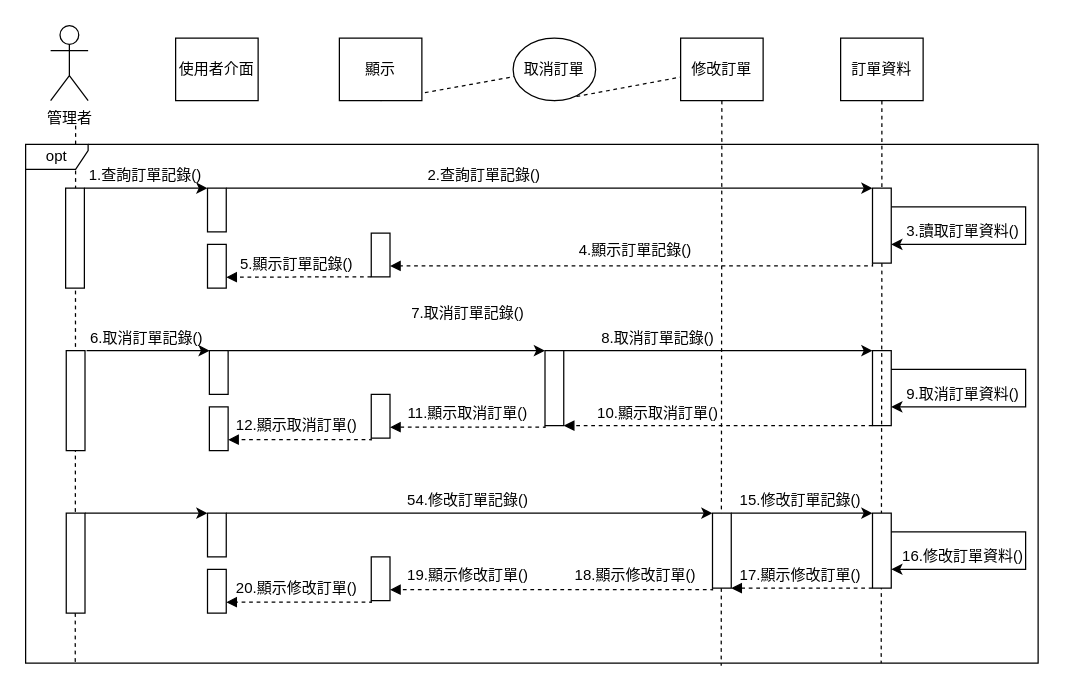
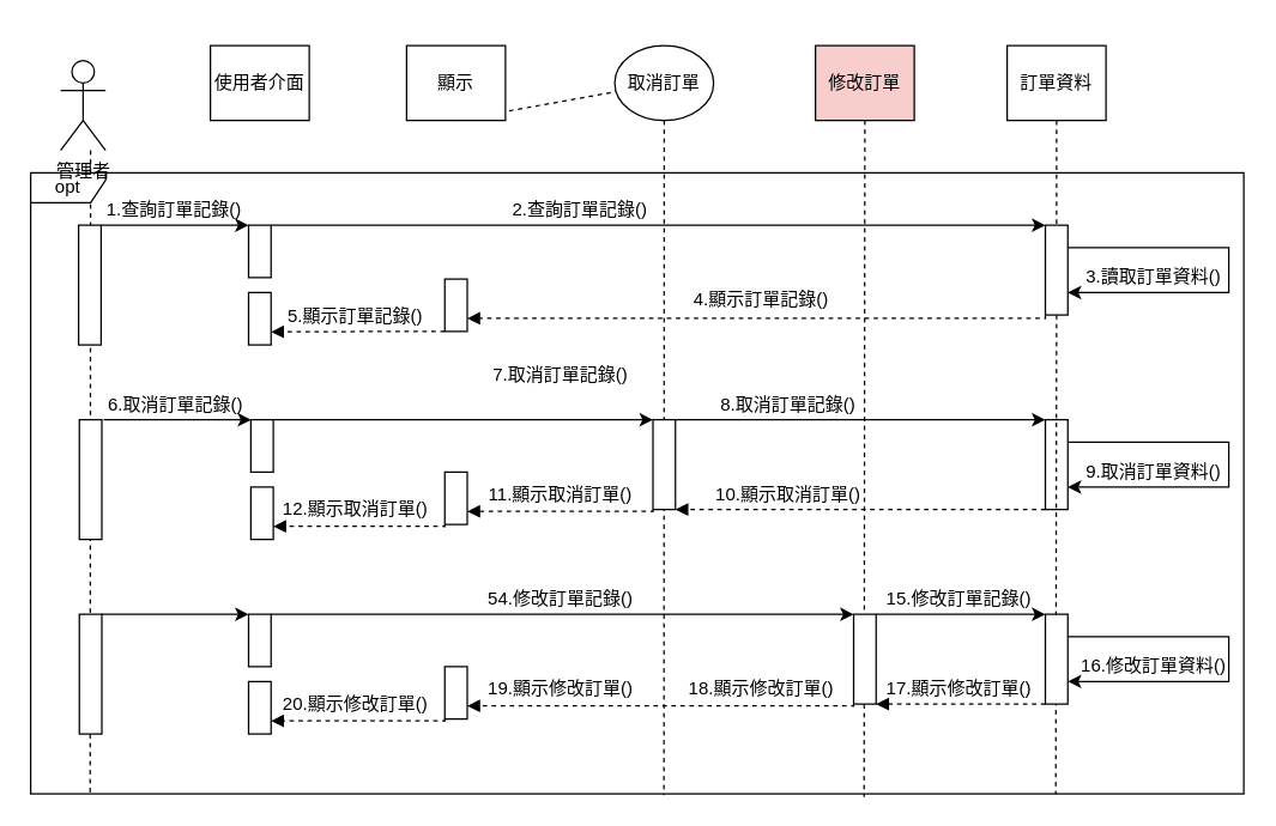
  <mxCell id="0" />
  <mxCell id="1" parent="0" />
  <mxCell id="2" value="" style="endArrow=none;dashed=1;html=1;exitX=0.5;exitY=1;exitDx=0;exitDy=0;entryX=0.687;entryY=1.005;entryDx=0;entryDy=0;entryPerimeter=0;" edge="1" parent="1" source="43" target="6"><mxGeometry width="50" height="50" relative="1" as="geometry"><mxPoint x="634.3" y="80" as="sourcePoint" /><mxPoint x="577" y="570" as="targetPoint" /></mxGeometry></mxCell>
- <mxCell id="3" value="" style="endArrow=none;dashed=1;html=1;exitX=0.5;exitY=1;exitDx=0;exitDy=0;" edge="1" parent="1" source="23" target="43"><mxGeometry width="50" height="50" relative="1" as="geometry"><mxPoint x="507.8" y="80" as="sourcePoint" /><mxPoint x="391" y="100" as="targetPoint" /></mxGeometry></mxCell>
+ <mxCell id="3" value="" style="endArrow=none;dashed=1;html=1;exitX=0.5;exitY=1;exitDx=0;exitDy=0;entryX=0.522;entryY=1.002;entryDx=0;entryDy=0;entryPerimeter=0;" edge="1" parent="1" source="23" target="6"><mxGeometry width="50" height="50" relative="1" as="geometry"><mxPoint x="507.8" y="80" as="sourcePoint" /><mxPoint x="391" y="100" as="targetPoint" /></mxGeometry></mxCell>
  <mxCell id="4" value="" style="endArrow=none;dashed=1;html=1;exitX=0.5;exitY=1;exitDx=0;exitDy=0;" edge="1" parent="1" source="22" target="23"><mxGeometry width="50" height="50" relative="1" as="geometry"><mxPoint x="374.3" y="80" as="sourcePoint" /><mxPoint x="300" y="590" as="targetPoint" /></mxGeometry></mxCell>
  <mxCell id="5" value="" style="endArrow=none;dashed=1;html=1;entryX=0.049;entryY=0.998;entryDx=0;entryDy=0;entryPerimeter=0;" edge="1" parent="1" target="6"><mxGeometry width="50" height="50" relative="1" as="geometry"><mxPoint x="60" y="100" as="sourcePoint" /><mxPoint x="118.6" y="460" as="targetPoint" /></mxGeometry></mxCell>
  <mxCell id="6" value="opt" style="shape=umlFrame;whiteSpace=wrap;html=1;width=50;height=20;" vertex="1" parent="1"><mxGeometry x="20" y="115" width="810" height="415" as="geometry" /></mxCell>
- <mxCell id="7" value="管理者" style="shape=umlActor;verticalLabelPosition=bottom;verticalAlign=top;html=1;outlineConnect=0;" vertex="1" parent="1"><mxGeometry x="40" y="20" width="30" height="60" as="geometry" /></mxCell>
+ <mxCell id="7" value="管理者" style="shape=umlActor;verticalLabelPosition=bottom;verticalAlign=top;html=1;outlineConnect=0;" vertex="1" parent="1"><mxGeometry x="40" y="40" width="30" height="60" as="geometry" /></mxCell>
  <mxCell id="8" value="使用者介面" style="rounded=0;whiteSpace=wrap;html=1;" vertex="1" parent="1"><mxGeometry x="140" y="30" width="66" height="50" as="geometry" /></mxCell>
  <mxCell id="9" style="edgeStyle=orthogonalEdgeStyle;rounded=0;orthogonalLoop=1;jettySize=auto;html=1;exitX=1;exitY=0;exitDx=0;exitDy=0;entryX=0;entryY=0;entryDx=0;entryDy=0;" edge="1" parent="1" source="10" target="12"><mxGeometry relative="1" as="geometry"><Array as="points"><mxPoint x="120" y="150" /><mxPoint x="120" y="150" /></Array></mxGeometry></mxCell>
  <mxCell id="10" value="" style="rounded=0;whiteSpace=wrap;html=1;" vertex="1" parent="1"><mxGeometry x="52" y="150" width="15" height="80" as="geometry" /></mxCell>
  <mxCell id="11" style="edgeStyle=orthogonalEdgeStyle;rounded=0;orthogonalLoop=1;jettySize=auto;html=1;exitX=1;exitY=0;exitDx=0;exitDy=0;entryX=0;entryY=0;entryDx=0;entryDy=0;" edge="1" parent="1" source="12" target="46"><mxGeometry relative="1" as="geometry"><Array as="points"><mxPoint x="434" y="150" /><mxPoint x="434" y="150" /></Array></mxGeometry></mxCell>
  <mxCell id="12" value="" style="rounded=0;whiteSpace=wrap;html=1;" vertex="1" parent="1"><mxGeometry x="165.5" y="150" width="15" height="35" as="geometry" /></mxCell>
  <mxCell id="13" style="edgeStyle=orthogonalEdgeStyle;rounded=0;orthogonalLoop=1;jettySize=auto;html=1;exitX=1;exitY=0.25;exitDx=0;exitDy=0;entryX=1;entryY=0.75;entryDx=0;entryDy=0;" edge="1" parent="1" source="46" target="46"><mxGeometry relative="1" as="geometry"><mxPoint x="724" y="165" as="targetPoint" /><Array as="points"><mxPoint x="820" y="165" /><mxPoint x="820" y="195" /></Array></mxGeometry></mxCell>
  <mxCell id="14" value="1.查詢訂單記錄()" style="text;html=1;strokeColor=none;fillColor=none;align=center;verticalAlign=middle;whiteSpace=wrap;rounded=0;" vertex="1" parent="1"><mxGeometry x="65.5" y="130" width="100" height="20" as="geometry" /></mxCell>
  <mxCell id="15" value="2.查詢訂單記錄()" style="text;html=1;strokeColor=none;fillColor=none;align=center;verticalAlign=middle;whiteSpace=wrap;rounded=0;" vertex="1" parent="1"><mxGeometry x="337" y="130" width="100" height="20" as="geometry" /></mxCell>
  <mxCell id="16" value="" style="rounded=0;whiteSpace=wrap;html=1;" vertex="1" parent="1"><mxGeometry x="52.5" y="280" width="15" height="80" as="geometry" /></mxCell>
  <mxCell id="17" style="edgeStyle=orthogonalEdgeStyle;rounded=0;orthogonalLoop=1;jettySize=auto;html=1;exitX=1;exitY=0;exitDx=0;exitDy=0;entryX=0;entryY=0;entryDx=0;entryDy=0;" edge="1" parent="1" source="19" target="20"><mxGeometry relative="1" as="geometry"><Array as="points"><mxPoint x="574" y="280" /><mxPoint x="574" y="280" /></Array></mxGeometry></mxCell>
  <mxCell id="18" style="edgeStyle=orthogonalEdgeStyle;rounded=0;orthogonalLoop=1;jettySize=auto;html=1;exitX=0;exitY=1;exitDx=0;exitDy=0;entryX=1;entryY=0.75;entryDx=0;entryDy=0;dashed=1;endArrow=block;endFill=1;" edge="1" parent="1" source="19" target="40"><mxGeometry relative="1" as="geometry"><Array as="points"><mxPoint x="436" y="341" /></Array></mxGeometry></mxCell>
  <mxCell id="19" value="" style="rounded=0;whiteSpace=wrap;html=1;" vertex="1" parent="1"><mxGeometry x="435.5" y="280" width="15" height="60" as="geometry" /></mxCell>
  <mxCell id="20" value="" style="rounded=0;whiteSpace=wrap;html=1;" vertex="1" parent="1"><mxGeometry x="697.5" y="280" width="15" height="60" as="geometry" /></mxCell>
  <mxCell id="21" value="6.取消訂單記錄()" style="text;html=1;strokeColor=none;fillColor=none;align=center;verticalAlign=middle;whiteSpace=wrap;rounded=0;" vertex="1" parent="1"><mxGeometry x="67" y="260" width="100" height="20" as="geometry" /></mxCell>
  <mxCell id="22" value="顯示" style="rounded=0;whiteSpace=wrap;html=1;" vertex="1" parent="1"><mxGeometry x="271" y="30" width="66" height="50" as="geometry" /></mxCell>
  <mxCell id="23" value="取消訂單" style="ellipse;whiteSpace=wrap;html=1;" vertex="1" parent="1"><mxGeometry x="410" y="30" width="66" height="50" as="geometry" /></mxCell>
  <mxCell id="24" value="訂單資料" style="rounded=0;whiteSpace=wrap;html=1;" vertex="1" parent="1"><mxGeometry x="672" y="30" width="66" height="50" as="geometry" /></mxCell>
  <mxCell id="25" value="3.讀取訂單資料()" style="text;html=1;strokeColor=none;fillColor=none;align=center;verticalAlign=middle;whiteSpace=wrap;rounded=0;" vertex="1" parent="1"><mxGeometry x="720" y="175" width="100" height="20" as="geometry" /></mxCell>
  <mxCell id="26" value="" style="rounded=0;whiteSpace=wrap;html=1;" vertex="1" parent="1"><mxGeometry x="165.5" y="195" width="15" height="35" as="geometry" /></mxCell>
  <mxCell id="27" style="edgeStyle=orthogonalEdgeStyle;rounded=0;orthogonalLoop=1;jettySize=auto;html=1;exitX=0;exitY=1;exitDx=0;exitDy=0;entryX=1;entryY=0.75;entryDx=0;entryDy=0;dashed=1;endArrow=block;endFill=1;" edge="1" parent="1" source="28" target="26"><mxGeometry relative="1" as="geometry"><Array as="points"><mxPoint x="270" y="221" /><mxPoint x="270" y="221" /></Array></mxGeometry></mxCell>
  <mxCell id="28" value="" style="rounded=0;whiteSpace=wrap;html=1;" vertex="1" parent="1"><mxGeometry x="296.5" y="186" width="15" height="35" as="geometry" /></mxCell>
  <mxCell id="29" value="4.顯示訂單記錄()" style="text;html=1;strokeColor=none;fillColor=none;align=center;verticalAlign=middle;whiteSpace=wrap;rounded=0;" vertex="1" parent="1"><mxGeometry x="458" y="190" width="100" height="20" as="geometry" /></mxCell>
  <mxCell id="30" value="5.顯示訂單記錄()" style="text;html=1;strokeColor=none;fillColor=none;align=center;verticalAlign=middle;whiteSpace=wrap;rounded=0;" vertex="1" parent="1"><mxGeometry x="187" y="201" width="100" height="20" as="geometry" /></mxCell>
  <mxCell id="31" style="edgeStyle=orthogonalEdgeStyle;rounded=0;orthogonalLoop=1;jettySize=auto;html=1;exitX=1;exitY=0;exitDx=0;exitDy=0;entryX=0;entryY=0;entryDx=0;entryDy=0;" edge="1" parent="1" source="32" target="19"><mxGeometry relative="1" as="geometry"><mxPoint x="414" y="280" as="targetPoint" /><Array as="points"><mxPoint x="374" y="280" /><mxPoint x="374" y="280" /></Array></mxGeometry></mxCell>
  <mxCell id="32" value="" style="rounded=0;whiteSpace=wrap;html=1;" vertex="1" parent="1"><mxGeometry x="167" y="280" width="15" height="35" as="geometry" /></mxCell>
  <mxCell id="33" value="" style="rounded=0;whiteSpace=wrap;html=1;" vertex="1" parent="1"><mxGeometry x="167" y="325" width="15" height="35" as="geometry" /></mxCell>
  <mxCell id="34" value="7.取消訂單記錄()" style="text;html=1;strokeColor=none;fillColor=none;align=center;verticalAlign=middle;whiteSpace=wrap;rounded=0;" vertex="1" parent="1"><mxGeometry x="324" y="240" width="100" height="20" as="geometry" /></mxCell>
  <mxCell id="35" value="8.取消訂單記錄()" style="text;html=1;strokeColor=none;fillColor=none;align=center;verticalAlign=middle;whiteSpace=wrap;rounded=0;" vertex="1" parent="1"><mxGeometry x="476" y="260" width="100" height="20" as="geometry" /></mxCell>
  <mxCell id="36" value="9.取消訂單資料()" style="text;html=1;strokeColor=none;fillColor=none;align=center;verticalAlign=middle;whiteSpace=wrap;rounded=0;" vertex="1" parent="1"><mxGeometry x="720" y="305" width="100" height="20" as="geometry" /></mxCell>
  <mxCell id="37" style="edgeStyle=orthogonalEdgeStyle;rounded=0;orthogonalLoop=1;jettySize=auto;html=1;dashed=1;endArrow=block;endFill=1;exitX=0;exitY=1;exitDx=0;exitDy=0;entryX=1;entryY=1;entryDx=0;entryDy=0;" edge="1" parent="1" source="20" target="19"><mxGeometry relative="1" as="geometry"><Array as="points"><mxPoint x="564" y="340" /><mxPoint x="564" y="340" /></Array><mxPoint x="624" y="350" as="sourcePoint" /><mxPoint x="534" y="380" as="targetPoint" /></mxGeometry></mxCell>
  <mxCell id="38" value="10.顯示取消訂單()" style="text;html=1;strokeColor=none;fillColor=none;align=center;verticalAlign=middle;whiteSpace=wrap;rounded=0;" vertex="1" parent="1"><mxGeometry x="476" y="320" width="100" height="20" as="geometry" /></mxCell>
  <mxCell id="39" style="edgeStyle=orthogonalEdgeStyle;rounded=0;orthogonalLoop=1;jettySize=auto;html=1;exitX=0;exitY=1;exitDx=0;exitDy=0;entryX=1;entryY=0.75;entryDx=0;entryDy=0;dashed=1;endArrow=block;endFill=1;" edge="1" parent="1" source="40" target="33"><mxGeometry relative="1" as="geometry"><Array as="points"><mxPoint x="297" y="351" /></Array></mxGeometry></mxCell>
  <mxCell id="40" value="" style="rounded=0;whiteSpace=wrap;html=1;" vertex="1" parent="1"><mxGeometry x="296.5" y="315" width="15" height="35" as="geometry" /></mxCell>
  <mxCell id="41" value="11.顯示取消訂單()" style="text;html=1;strokeColor=none;fillColor=none;align=center;verticalAlign=middle;whiteSpace=wrap;rounded=0;" vertex="1" parent="1"><mxGeometry x="324" y="320" width="100" height="20" as="geometry" /></mxCell>
  <mxCell id="42" value="12.顯示取消訂單()" style="text;html=1;strokeColor=none;fillColor=none;align=center;verticalAlign=middle;whiteSpace=wrap;rounded=0;" vertex="1" parent="1"><mxGeometry x="187" y="330" width="100" height="20" as="geometry" /></mxCell>
- <mxCell id="43" value="修改訂單" style="rounded=0;whiteSpace=wrap;html=1;" vertex="1" parent="1"><mxGeometry x="544" y="30" width="66" height="50" as="geometry" /></mxCell>
+ <mxCell id="43" value="修改訂單" style="rounded=0;whiteSpace=wrap;html=1;fillColor=#f8cecc;" vertex="1" parent="1"><mxGeometry x="544" y="30" width="66" height="50" as="geometry" /></mxCell>
  <mxCell id="44" value="" style="endArrow=none;dashed=1;html=1;exitX=0.5;exitY=1;exitDx=0;exitDy=0;entryX=0.845;entryY=1;entryDx=0;entryDy=0;entryPerimeter=0;" edge="1" parent="1" source="46" target="6"><mxGeometry width="50" height="50" relative="1" as="geometry"><mxPoint x="558.5" y="90" as="sourcePoint" /><mxPoint x="705" y="502" as="targetPoint" /></mxGeometry></mxCell>
  <mxCell id="45" style="edgeStyle=orthogonalEdgeStyle;rounded=0;orthogonalLoop=1;jettySize=auto;html=1;exitX=0;exitY=1;exitDx=0;exitDy=0;entryX=1;entryY=0.75;entryDx=0;entryDy=0;dashed=1;endArrow=block;endFill=1;" edge="1" parent="1" source="46" target="28"><mxGeometry relative="1" as="geometry"><Array as="points"><mxPoint x="698" y="212" /></Array></mxGeometry></mxCell>
  <mxCell id="46" value="" style="rounded=0;whiteSpace=wrap;html=1;" vertex="1" parent="1"><mxGeometry x="697.5" y="150" width="15" height="60" as="geometry" /></mxCell>
  <mxCell id="47" value="" style="endArrow=none;dashed=1;html=1;exitX=0.5;exitY=1;exitDx=0;exitDy=0;" edge="1" parent="1" source="24" target="46"><mxGeometry width="50" height="50" relative="1" as="geometry"><mxPoint x="705" y="80" as="sourcePoint" /><mxPoint x="705" y="502" as="targetPoint" /></mxGeometry></mxCell>
  <mxCell id="48" style="edgeStyle=orthogonalEdgeStyle;rounded=0;orthogonalLoop=1;jettySize=auto;html=1;exitX=1;exitY=0;exitDx=0;exitDy=0;entryX=0;entryY=0;entryDx=0;entryDy=0;" edge="1" parent="1"><mxGeometry relative="1" as="geometry"><mxPoint x="68.75" y="280" as="sourcePoint" /><mxPoint x="167.25" y="280" as="targetPoint" /><Array as="points"><mxPoint x="121.75" y="280" /><mxPoint x="121.75" y="280" /></Array></mxGeometry></mxCell>
  <mxCell id="49" style="edgeStyle=orthogonalEdgeStyle;rounded=0;orthogonalLoop=1;jettySize=auto;html=1;exitX=1;exitY=0.25;exitDx=0;exitDy=0;entryX=1;entryY=0.75;entryDx=0;entryDy=0;" edge="1" parent="1"><mxGeometry relative="1" as="geometry"><mxPoint x="712.5" y="325" as="targetPoint" /><Array as="points"><mxPoint x="820" y="295" /><mxPoint x="820" y="325" /></Array><mxPoint x="712.5" y="295" as="sourcePoint" /></mxGeometry></mxCell>
  <mxCell id="50" style="edgeStyle=orthogonalEdgeStyle;rounded=0;orthogonalLoop=1;jettySize=auto;html=1;exitX=1;exitY=0;exitDx=0;exitDy=0;entryX=0;entryY=0;entryDx=0;entryDy=0;endArrow=classic;endFill=1;" edge="1" parent="1" source="51" target="53"><mxGeometry relative="1" as="geometry"><Array as="points"><mxPoint x="120" y="410" /><mxPoint x="120" y="410" /></Array></mxGeometry></mxCell>
  <mxCell id="51" value="" style="rounded=0;whiteSpace=wrap;html=1;" vertex="1" parent="1"><mxGeometry x="52.5" y="410" width="15" height="80" as="geometry" /></mxCell>
  <mxCell id="52" style="edgeStyle=orthogonalEdgeStyle;rounded=0;orthogonalLoop=1;jettySize=auto;html=1;exitX=1;exitY=0;exitDx=0;exitDy=0;entryX=0;entryY=0;entryDx=0;entryDy=0;endArrow=classic;endFill=1;" edge="1" parent="1" source="53" target="59"><mxGeometry relative="1" as="geometry"><Array as="points"><mxPoint x="370" y="410" /><mxPoint x="370" y="410" /></Array></mxGeometry></mxCell>
  <mxCell id="53" value="" style="rounded=0;whiteSpace=wrap;html=1;" vertex="1" parent="1"><mxGeometry x="165.5" y="410" width="15" height="35" as="geometry" /></mxCell>
  <mxCell id="54" value="" style="rounded=0;whiteSpace=wrap;html=1;" vertex="1" parent="1"><mxGeometry x="165.5" y="455" width="15" height="35" as="geometry" /></mxCell>
  <mxCell id="55" style="edgeStyle=orthogonalEdgeStyle;rounded=0;orthogonalLoop=1;jettySize=auto;html=1;exitX=0;exitY=1;exitDx=0;exitDy=0;entryX=1;entryY=0.75;entryDx=0;entryDy=0;dashed=1;endArrow=block;endFill=1;" edge="1" parent="1" source="56" target="54"><mxGeometry relative="1" as="geometry"><Array as="points"><mxPoint x="296" y="481" /></Array></mxGeometry></mxCell>
  <mxCell id="56" value="" style="rounded=0;whiteSpace=wrap;html=1;" vertex="1" parent="1"><mxGeometry x="296.5" y="445" width="15" height="35" as="geometry" /></mxCell>
  <mxCell id="57" style="edgeStyle=orthogonalEdgeStyle;rounded=0;orthogonalLoop=1;jettySize=auto;html=1;exitX=1;exitY=0;exitDx=0;exitDy=0;entryX=0;entryY=0;entryDx=0;entryDy=0;endArrow=classic;endFill=1;" edge="1" parent="1" source="59" target="61"><mxGeometry relative="1" as="geometry"><Array as="points"><mxPoint x="640" y="410" /><mxPoint x="640" y="410" /></Array></mxGeometry></mxCell>
  <mxCell id="58" style="edgeStyle=orthogonalEdgeStyle;rounded=0;orthogonalLoop=1;jettySize=auto;html=1;exitX=0;exitY=1;exitDx=0;exitDy=0;entryX=1;entryY=0.75;entryDx=0;entryDy=0;dashed=1;endArrow=block;endFill=1;" edge="1" parent="1" source="59" target="56"><mxGeometry relative="1" as="geometry"><Array as="points"><mxPoint x="570" y="471" /></Array></mxGeometry></mxCell>
  <mxCell id="59" value="" style="rounded=0;whiteSpace=wrap;html=1;" vertex="1" parent="1"><mxGeometry x="569.5" y="410" width="15" height="60" as="geometry" /></mxCell>
  <mxCell id="60" style="edgeStyle=orthogonalEdgeStyle;rounded=0;orthogonalLoop=1;jettySize=auto;html=1;exitX=0;exitY=1;exitDx=0;exitDy=0;entryX=1;entryY=1;entryDx=0;entryDy=0;endArrow=block;endFill=1;dashed=1;" edge="1" parent="1" source="61" target="59"><mxGeometry relative="1" as="geometry"><Array as="points"><mxPoint x="640" y="470" /><mxPoint x="640" y="470" /></Array></mxGeometry></mxCell>
  <mxCell id="61" value="" style="rounded=0;whiteSpace=wrap;html=1;" vertex="1" parent="1"><mxGeometry x="697.5" y="410" width="15" height="60" as="geometry" /></mxCell>
  <mxCell id="62" style="edgeStyle=orthogonalEdgeStyle;rounded=0;orthogonalLoop=1;jettySize=auto;html=1;exitX=1;exitY=0.25;exitDx=0;exitDy=0;entryX=1;entryY=0.75;entryDx=0;entryDy=0;" edge="1" parent="1"><mxGeometry relative="1" as="geometry"><mxPoint x="712.5" y="454.98" as="targetPoint" /><Array as="points"><mxPoint x="820" y="424.98" /><mxPoint x="820" y="454.98" /></Array><mxPoint x="712.5" y="424.98" as="sourcePoint" /></mxGeometry></mxCell>
  <mxCell id="63" value="54.修改訂單記錄()" style="text;html=1;strokeColor=none;fillColor=none;align=center;verticalAlign=middle;whiteSpace=wrap;rounded=0;" vertex="1" parent="1"><mxGeometry x="324" y="390" width="100" height="20" as="geometry" /></mxCell>
  <mxCell id="64" value="15.修改訂單記錄()" style="text;html=1;strokeColor=none;fillColor=none;align=center;verticalAlign=middle;whiteSpace=wrap;rounded=0;" vertex="1" parent="1"><mxGeometry x="590" y="390" width="100" height="20" as="geometry" /></mxCell>
  <mxCell id="65" value="16.修改訂單資料()" style="text;html=1;strokeColor=none;fillColor=none;align=center;verticalAlign=middle;whiteSpace=wrap;rounded=0;" vertex="1" parent="1"><mxGeometry x="720" y="435" width="100" height="20" as="geometry" /></mxCell>
  <mxCell id="66" value="17.顯示修改訂單()" style="text;html=1;strokeColor=none;fillColor=none;align=center;verticalAlign=middle;whiteSpace=wrap;rounded=0;" vertex="1" parent="1"><mxGeometry x="590" y="450" width="100" height="20" as="geometry" /></mxCell>
  <mxCell id="67" value="18.顯示修改訂單()" style="text;html=1;strokeColor=none;fillColor=none;align=center;verticalAlign=middle;whiteSpace=wrap;rounded=0;" vertex="1" parent="1"><mxGeometry x="458" y="450" width="100" height="20" as="geometry" /></mxCell>
  <mxCell id="68" value="19.顯示修改訂單()" style="text;html=1;strokeColor=none;fillColor=none;align=center;verticalAlign=middle;whiteSpace=wrap;rounded=0;" vertex="1" parent="1"><mxGeometry x="324" y="450" width="100" height="20" as="geometry" /></mxCell>
  <mxCell id="69" value="20.顯示修改訂單()" style="text;html=1;strokeColor=none;fillColor=none;align=center;verticalAlign=middle;whiteSpace=wrap;rounded=0;" vertex="1" parent="1"><mxGeometry x="187" y="460" width="100" height="20" as="geometry" /></mxCell>
